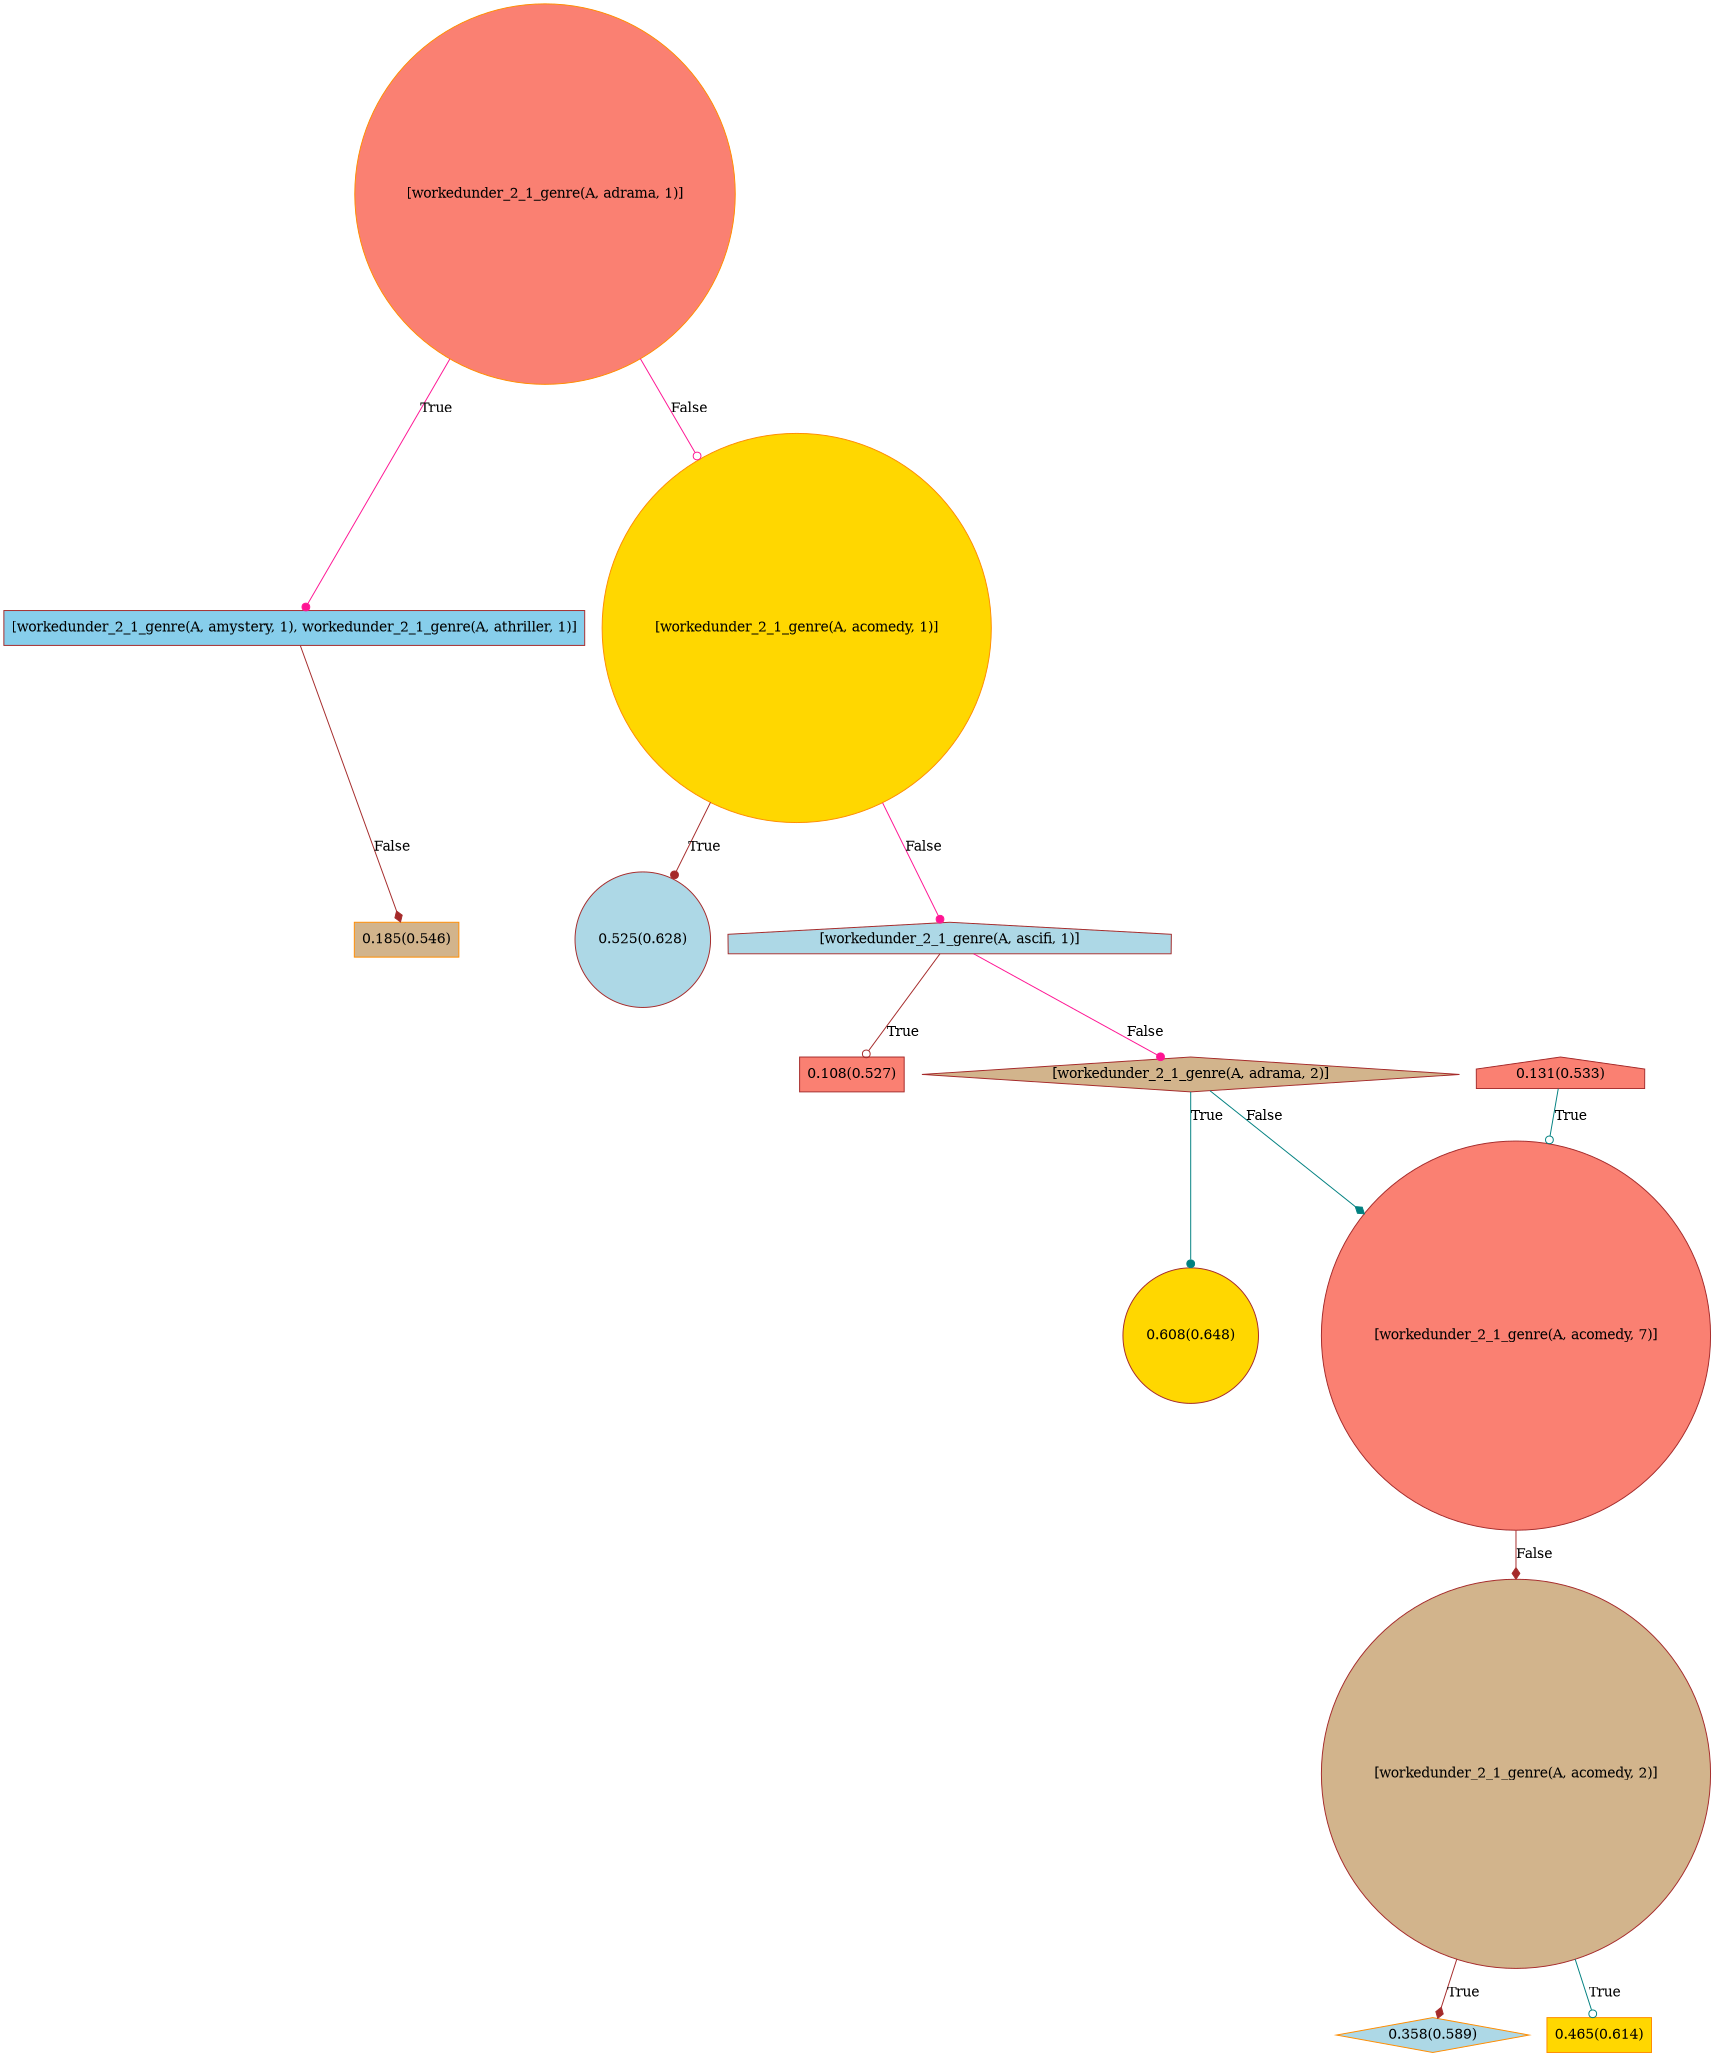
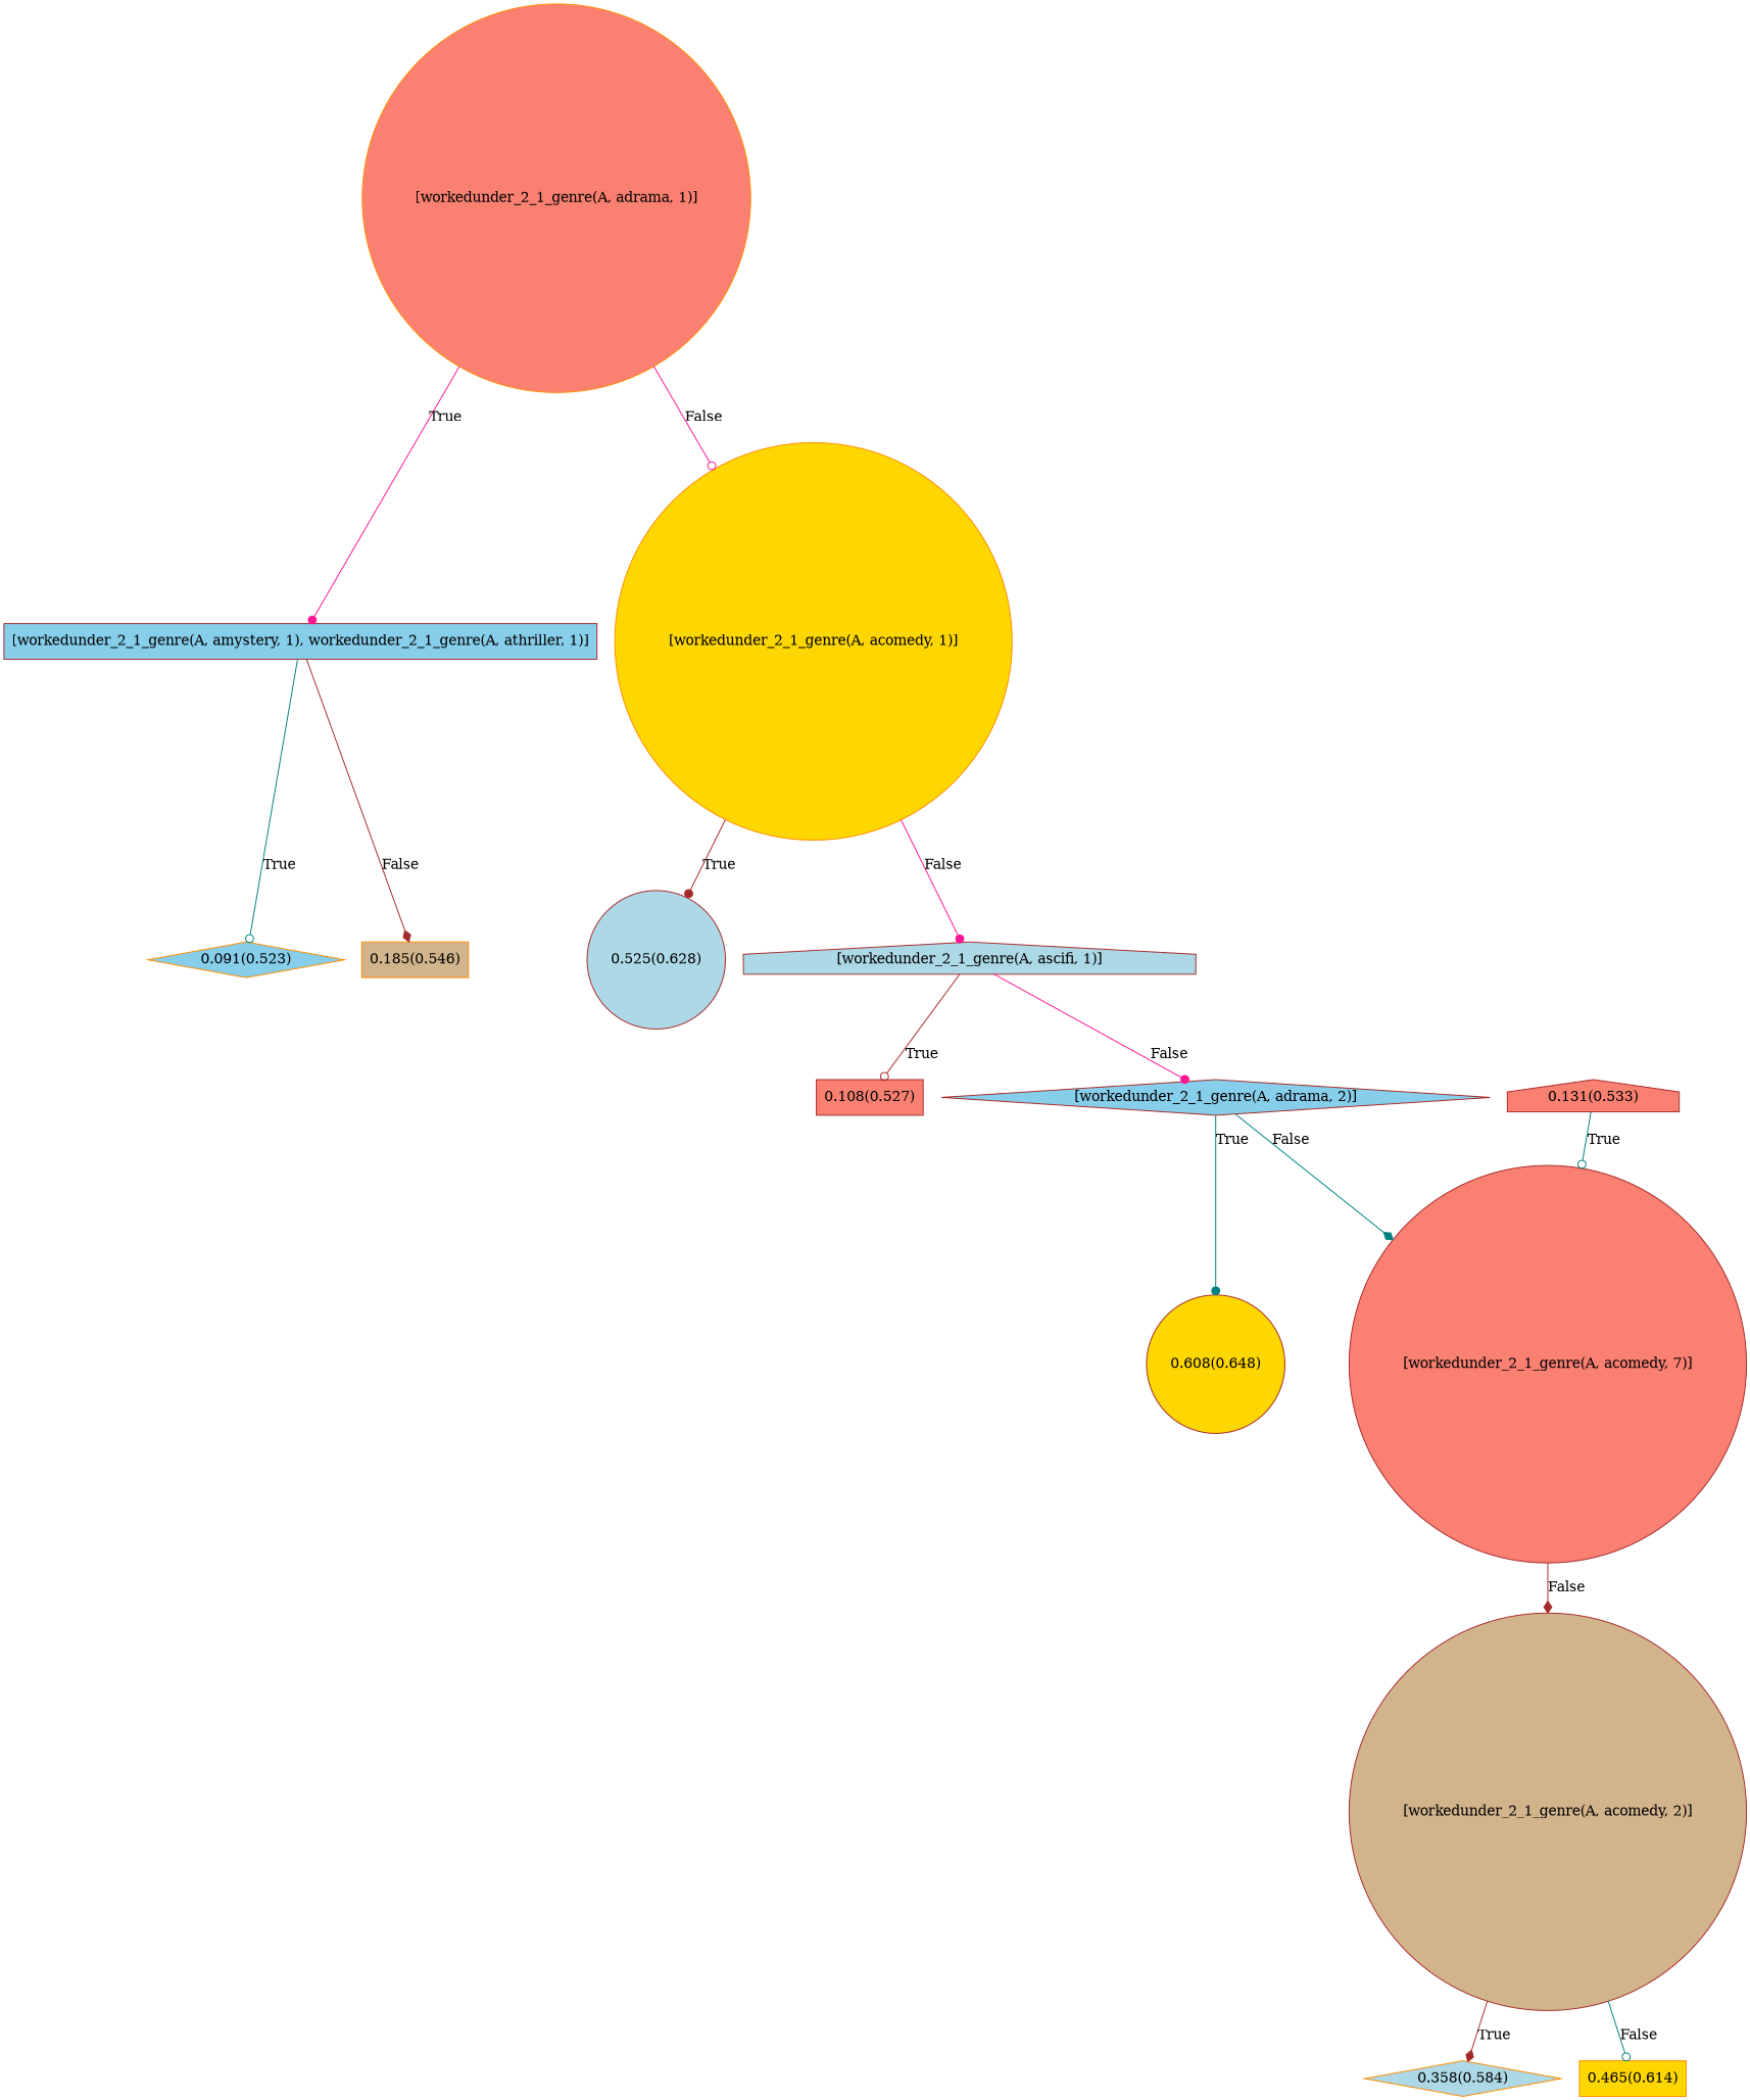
  digraph {
    node [color=brown fillcolor=salmon shape=circle style=filled]
    edge [arrowhead=dot color=teal]
    n1 [color=darkorange label="[workedunder_2_1_genre(A, adrama, 1)]"]
    n2 [fillcolor=skyblue label="[workedunder_2_1_genre(A, amystery, 1), workedunder_2_1_genre(A, athriller, 1)]" shape=box]
    n3 [color=darkorange fillcolor=gold label="[workedunder_2_1_genre(A, acomedy, 1)]"]
+   n4 [color=darkorange fillcolor=skyblue label="0.091(0.523)" shape=diamond]
    n5 [color=darkorange fillcolor=tan label="0.185(0.546)" shape=box]
    n6 [fillcolor=lightblue label="0.525(0.628)"]
    n7 [fillcolor=lightblue label="[workedunder_2_1_genre(A, ascifi, 1)]" shape=house]
    n8 [label="0.108(0.527)" shape=box]
-   n9 [fillcolor=tan label="[workedunder_2_1_genre(A, adrama, 2)]" shape=diamond]
+   n9 [fillcolor=skyblue label="[workedunder_2_1_genre(A, adrama, 2)]" shape=diamond]
    n10 [fillcolor=gold label="0.608(0.648)"]
    n11 [label="[workedunder_2_1_genre(A, acomedy, 7)]"]
    n12 [fillcolor=tan label="[workedunder_2_1_genre(A, acomedy, 2)]"]
    n13 [label="0.131(0.533)" shape=house]
-   n14 [color=darkorange fillcolor=lightblue label="0.358(0.589)" shape=diamond]
+   n14 [color=darkorange fillcolor=lightblue label="0.358(0.584)" shape=diamond]
    n15 [color=darkorange fillcolor=gold label="0.465(0.614)" shape=box]
    n1 -> n2 [color=deeppink label=True]
    n1 -> n3 [arrowhead=odot color=deeppink label=False]
+   n2 -> n4 [arrowhead=odot label=True]
    n2 -> n5 [arrowhead=diamond color=brown label=False]
    n3 -> n6 [color=brown label=True]
    n3 -> n7 [color=deeppink label=False]
    n7 -> n8 [arrowhead=odot color=brown label=True]
    n7 -> n9 [color=deeppink label=False]
    n9 -> n10 [label=True]
    n9 -> n11 [arrowhead=diamond label=False]
    n11 -> n12 [arrowhead=diamond color=brown label=False]
    n12 -> n14 [arrowhead=diamond color=brown label=True]
-   n12 -> n15 [arrowhead=odot label=True]
+   n12 -> n15 [arrowhead=odot label=False]
    n13 -> n11 [arrowhead=odot label=True]
  }
